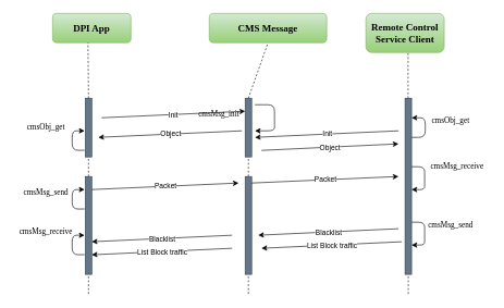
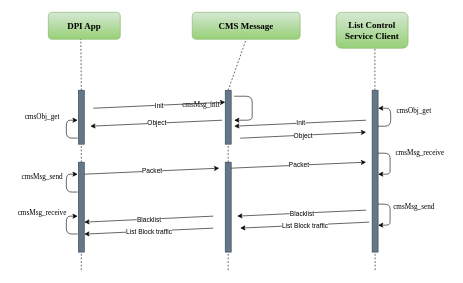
  <mxCell id="0" />
  <mxCell id="1" parent="0" />
  <mxCell id="2" value="DPI App" style="rounded=1;whiteSpace=wrap;html=1;fillColor=#d5e8d4;gradientColor=#97d077;strokeColor=#82b366;fontStyle=1;fontFamily=Comic Sans MS;fontSize=15;" vertex="1" parent="1"><mxGeometry x="80" y="20" width="120" height="45" as="geometry" /></mxCell>
  <mxCell id="3" value="CMS Message" style="rounded=1;whiteSpace=wrap;html=1;fillColor=#d5e8d4;gradientColor=#97d077;strokeColor=#82b366;fontFamily=Comic Sans MS;fontSize=15;fontStyle=1" vertex="1" parent="1"><mxGeometry x="320" y="20" width="180" height="45" as="geometry" /></mxCell>
- <mxCell id="4" value="Remote Control Service Client" style="rounded=1;whiteSpace=wrap;html=1;fillColor=#d5e8d4;gradientColor=#97d077;strokeColor=#82b366;fontSize=15;fontStyle=1;fontFamily=Comic Sans MS;" vertex="1" parent="1"><mxGeometry x="560" y="20" width="120" height="60" as="geometry" /></mxCell>
+ <mxCell id="4" value="List Control Service Client" style="rounded=1;whiteSpace=wrap;html=1;fillColor=#d5e8d4;gradientColor=#97d077;strokeColor=#82b366;fontSize=15;fontStyle=1;fontFamily=Comic Sans MS;" vertex="1" parent="1"><mxGeometry x="560" y="20" width="120" height="60" as="geometry" /></mxCell>
  <mxCell id="5" value="" style="rounded=0;whiteSpace=wrap;html=1;direction=south;fillColor=#647687;fontColor=#ffffff;strokeColor=#314354;" vertex="1" parent="1"><mxGeometry x="130" y="150" width="10" height="90" as="geometry" /></mxCell>
  <mxCell id="6" value="" style="rounded=0;whiteSpace=wrap;html=1;direction=south;fillColor=#647687;fontColor=#ffffff;strokeColor=#314354;" vertex="1" parent="1"><mxGeometry x="620" y="150" width="10" height="270" as="geometry" /></mxCell>
  <mxCell id="7" value="" style="rounded=0;whiteSpace=wrap;html=1;direction=south;fillColor=#647687;fontColor=#ffffff;strokeColor=#314354;" vertex="1" parent="1"><mxGeometry x="375" y="150" width="10" height="90" as="geometry" /></mxCell>
  <mxCell id="8" value="" style="endArrow=classic;html=1;rounded=0;" edge="1" parent="1"><mxGeometry relative="1" as="geometry"><mxPoint x="155" y="180" as="sourcePoint" /><mxPoint x="375" y="170" as="targetPoint" /></mxGeometry></mxCell>
  <mxCell id="9" value="Init" style="edgeLabel;resizable=0;html=1;align=center;verticalAlign=middle;" connectable="0" vertex="1" parent="8"><mxGeometry relative="1" as="geometry" /></mxCell>
  <mxCell id="10" value="cmsMsg_init" style="text;html=1;strokeColor=none;fillColor=none;align=center;verticalAlign=middle;whiteSpace=wrap;rounded=0;sketch=0;fontFamily=Comic Sans MS;" vertex="1" parent="1"><mxGeometry x="305" y="160" width="60" height="30" as="geometry" /></mxCell>
  <mxCell id="11" value="" style="endArrow=classic;html=1;rounded=1;sketch=0;curved=0;" edge="1" parent="1"><mxGeometry width="50" height="50" relative="1" as="geometry"><mxPoint x="390" y="160" as="sourcePoint" /><mxPoint x="390" y="200" as="targetPoint" /><Array as="points"><mxPoint x="420" y="160" /><mxPoint x="420" y="180" /><mxPoint x="420" y="200" /></Array></mxGeometry></mxCell>
  <mxCell id="12" value="" style="endArrow=classic;html=1;rounded=0;" edge="1" parent="1"><mxGeometry relative="1" as="geometry"><mxPoint x="370" y="200" as="sourcePoint" /><mxPoint x="150" y="210" as="targetPoint" /></mxGeometry></mxCell>
  <mxCell id="13" value="Object" style="edgeLabel;resizable=0;html=1;align=center;verticalAlign=middle;" connectable="0" vertex="1" parent="12"><mxGeometry relative="1" as="geometry" /></mxCell>
  <mxCell id="14" value="" style="endArrow=classic;html=1;rounded=1;sketch=0;curved=0;exitX=0.886;exitY=1.104;exitDx=0;exitDy=0;exitPerimeter=0;" edge="1" parent="1" source="5"><mxGeometry width="50" height="50" relative="1" as="geometry"><mxPoint x="120" y="230" as="sourcePoint" /><mxPoint x="129" y="200" as="targetPoint" /><Array as="points"><mxPoint x="110" y="230" /><mxPoint x="110" y="200" /></Array></mxGeometry></mxCell>
  <mxCell id="15" value="cmsObj_get" style="text;html=1;strokeColor=none;fillColor=none;align=center;verticalAlign=middle;whiteSpace=wrap;rounded=0;sketch=0;fontFamily=Comic Sans MS;" vertex="1" parent="1"><mxGeometry x="40" y="180" width="60" height="30" as="geometry" /></mxCell>
  <mxCell id="16" value="" style="rounded=0;whiteSpace=wrap;html=1;direction=south;fillColor=#647687;fontColor=#ffffff;strokeColor=#314354;" vertex="1" parent="1"><mxGeometry x="130" y="270" width="10" height="150" as="geometry" /></mxCell>
  <mxCell id="17" value="" style="rounded=0;whiteSpace=wrap;html=1;direction=south;fillColor=#647687;fontColor=#ffffff;strokeColor=#314354;" vertex="1" parent="1"><mxGeometry x="375" y="270" width="10" height="150" as="geometry" /></mxCell>
  <mxCell id="18" value="" style="endArrow=classic;html=1;rounded=0;" edge="1" parent="1"><mxGeometry relative="1" as="geometry"><mxPoint x="610" y="200" as="sourcePoint" /><mxPoint x="390" y="210" as="targetPoint" /></mxGeometry></mxCell>
  <mxCell id="19" value="Init" style="edgeLabel;resizable=0;html=1;align=center;verticalAlign=middle;" connectable="0" vertex="1" parent="18"><mxGeometry relative="1" as="geometry" /></mxCell>
  <mxCell id="20" value="" style="endArrow=classic;html=1;rounded=0;" edge="1" parent="1"><mxGeometry relative="1" as="geometry"><mxPoint x="385" y="280" as="sourcePoint" /><mxPoint x="610" y="270" as="targetPoint" /></mxGeometry></mxCell>
  <mxCell id="21" value="Packet" style="edgeLabel;resizable=0;html=1;align=center;verticalAlign=middle;" connectable="0" vertex="1" parent="20"><mxGeometry relative="1" as="geometry" /></mxCell>
  <mxCell id="22" value="" style="endArrow=classic;html=1;rounded=1;sketch=0;curved=0;" edge="1" parent="1"><mxGeometry width="50" height="50" relative="1" as="geometry"><mxPoint x="630" y="255" as="sourcePoint" /><mxPoint x="630" y="290" as="targetPoint" /><Array as="points"><mxPoint x="650" y="255" /><mxPoint x="650" y="270" /><mxPoint x="650" y="290" /></Array></mxGeometry></mxCell>
  <mxCell id="23" value="cmsMsg_receive" style="text;html=1;strokeColor=none;fillColor=none;align=center;verticalAlign=middle;whiteSpace=wrap;rounded=0;sketch=0;fontFamily=Comic Sans MS;" vertex="1" parent="1"><mxGeometry x="650" y="240" width="100" height="30" as="geometry" /></mxCell>
  <mxCell id="24" value="" style="endArrow=classic;html=1;rounded=0;" edge="1" parent="1"><mxGeometry relative="1" as="geometry"><mxPoint x="400" y="230" as="sourcePoint" /><mxPoint x="610" y="220" as="targetPoint" /></mxGeometry></mxCell>
  <mxCell id="25" value="Object" style="edgeLabel;resizable=0;html=1;align=center;verticalAlign=middle;" connectable="0" vertex="1" parent="24"><mxGeometry relative="1" as="geometry" /></mxCell>
  <mxCell id="26" value="cmsObj_get" style="text;html=1;strokeColor=none;fillColor=none;align=center;verticalAlign=middle;whiteSpace=wrap;rounded=0;sketch=0;fontFamily=Comic Sans MS;" vertex="1" parent="1"><mxGeometry x="660" y="160" width="60" height="50" as="geometry" /></mxCell>
  <mxCell id="27" value="" style="endArrow=classic;html=1;rounded=1;sketch=0;curved=0;" edge="1" parent="1"><mxGeometry width="50" height="50" relative="1" as="geometry"><mxPoint x="630" y="210" as="sourcePoint" /><mxPoint x="630" y="180" as="targetPoint" /><Array as="points"><mxPoint x="651" y="210" /><mxPoint x="651" y="180" /></Array></mxGeometry></mxCell>
  <mxCell id="28" value="" style="endArrow=classic;html=1;rounded=1;sketch=0;curved=0;exitX=0.886;exitY=1.104;exitDx=0;exitDy=0;exitPerimeter=0;" edge="1" parent="1"><mxGeometry width="50" height="50" relative="1" as="geometry"><mxPoint x="128.96" y="319.74" as="sourcePoint" /><mxPoint x="129" y="290" as="targetPoint" /><Array as="points"><mxPoint x="110" y="320" /><mxPoint x="110" y="290" /></Array></mxGeometry></mxCell>
  <mxCell id="29" value="cmsMsg_send" style="text;html=1;strokeColor=none;fillColor=none;align=center;verticalAlign=middle;whiteSpace=wrap;rounded=0;sketch=0;fontFamily=Comic Sans MS;" vertex="1" parent="1"><mxGeometry x="30" y="280" width="80" height="30" as="geometry" /></mxCell>
  <mxCell id="30" value="" style="endArrow=classic;html=1;rounded=0;" edge="1" parent="1"><mxGeometry relative="1" as="geometry"><mxPoint x="140" y="290" as="sourcePoint" /><mxPoint x="365" y="280" as="targetPoint" /></mxGeometry></mxCell>
  <mxCell id="31" value="Packet" style="edgeLabel;resizable=0;html=1;align=center;verticalAlign=middle;" connectable="0" vertex="1" parent="30"><mxGeometry relative="1" as="geometry" /></mxCell>
  <mxCell id="32" value="cmsMsg_send" style="text;html=1;strokeColor=none;fillColor=none;align=center;verticalAlign=middle;whiteSpace=wrap;rounded=0;sketch=0;fontFamily=Comic Sans MS;" vertex="1" parent="1"><mxGeometry x="650" y="330" width="80" height="30" as="geometry" /></mxCell>
  <mxCell id="33" value="" style="endArrow=classic;html=1;rounded=1;sketch=0;curved=0;" edge="1" parent="1"><mxGeometry width="50" height="50" relative="1" as="geometry"><mxPoint x="630" y="340" as="sourcePoint" /><mxPoint x="630" y="375" as="targetPoint" /><Array as="points"><mxPoint x="650" y="340" /><mxPoint x="650" y="355" /><mxPoint x="650" y="375" /></Array></mxGeometry></mxCell>
  <mxCell id="34" value="" style="endArrow=classic;html=1;rounded=0;" edge="1" parent="1"><mxGeometry relative="1" as="geometry"><mxPoint x="610" y="350" as="sourcePoint" /><mxPoint x="395" y="360" as="targetPoint" /></mxGeometry></mxCell>
  <mxCell id="35" value="Blacklist" style="edgeLabel;resizable=0;html=1;align=center;verticalAlign=middle;" connectable="0" vertex="1" parent="34"><mxGeometry relative="1" as="geometry" /></mxCell>
  <mxCell id="36" value="" style="endArrow=classic;html=1;rounded=0;" edge="1" parent="1"><mxGeometry relative="1" as="geometry"><mxPoint x="355" y="360" as="sourcePoint" /><mxPoint x="140" y="370" as="targetPoint" /></mxGeometry></mxCell>
  <mxCell id="37" value="Blacklist" style="edgeLabel;resizable=0;html=1;align=center;verticalAlign=middle;" connectable="0" vertex="1" parent="36"><mxGeometry relative="1" as="geometry" /></mxCell>
  <mxCell id="38" value="cmsMsg_receive" style="text;html=1;strokeColor=none;fillColor=none;align=center;verticalAlign=middle;whiteSpace=wrap;rounded=0;sketch=0;fontFamily=Comic Sans MS;" vertex="1" parent="1"><mxGeometry x="20" y="340" width="100" height="30" as="geometry" /></mxCell>
  <mxCell id="39" value="" style="endArrow=classic;html=1;rounded=1;sketch=0;curved=0;exitX=0.886;exitY=1.104;exitDx=0;exitDy=0;exitPerimeter=0;" edge="1" parent="1"><mxGeometry width="50" height="50" relative="1" as="geometry"><mxPoint x="128.96" y="389.74" as="sourcePoint" /><mxPoint x="129" y="360" as="targetPoint" /><Array as="points"><mxPoint x="110" y="390" /><mxPoint x="110" y="360" /></Array></mxGeometry></mxCell>
  <mxCell id="40" value="" style="endArrow=none;dashed=1;html=1;rounded=1;sketch=0;curved=0;entryX=0.452;entryY=0.999;entryDx=0;entryDy=0;exitX=0;exitY=0.5;exitDx=0;exitDy=0;entryPerimeter=0;" edge="1" parent="1" source="5" target="2"><mxGeometry width="50" height="50" relative="1" as="geometry"><mxPoint x="110" y="120" as="sourcePoint" /><mxPoint x="160" y="70" as="targetPoint" /></mxGeometry></mxCell>
  <mxCell id="41" value="" style="endArrow=none;dashed=1;html=1;rounded=1;sketch=0;curved=0;entryX=1;entryY=0.5;entryDx=0;entryDy=0;exitX=0;exitY=0.5;exitDx=0;exitDy=0;" edge="1" parent="1" source="16" target="5"><mxGeometry width="50" height="50" relative="1" as="geometry"><mxPoint x="150" y="300" as="sourcePoint" /><mxPoint x="200" y="250" as="targetPoint" /></mxGeometry></mxCell>
  <mxCell id="42" value="" style="endArrow=none;dashed=1;html=1;rounded=1;sketch=0;curved=0;entryX=1;entryY=0.5;entryDx=0;entryDy=0;" edge="1" parent="1" target="16"><mxGeometry width="50" height="50" relative="1" as="geometry"><mxPoint x="135" y="450" as="sourcePoint" /><mxPoint x="170" y="400" as="targetPoint" /></mxGeometry></mxCell>
  <mxCell id="43" value="" style="endArrow=none;dashed=1;html=1;rounded=1;sketch=0;curved=0;entryX=0.5;entryY=1;entryDx=0;entryDy=0;exitX=0;exitY=0.5;exitDx=0;exitDy=0;" edge="1" parent="1" source="7" target="3"><mxGeometry width="50" height="50" relative="1" as="geometry"><mxPoint x="380" y="130" as="sourcePoint" /><mxPoint x="430" y="80" as="targetPoint" /></mxGeometry></mxCell>
  <mxCell id="44" value="" style="endArrow=none;dashed=1;html=1;rounded=1;sketch=0;curved=0;" edge="1" parent="1"><mxGeometry width="50" height="50" relative="1" as="geometry"><mxPoint x="380" y="450" as="sourcePoint" /><mxPoint x="380" y="420" as="targetPoint" /></mxGeometry></mxCell>
  <mxCell id="45" value="" style="endArrow=none;dashed=1;html=1;rounded=1;sketch=0;curved=0;entryX=1;entryY=0.5;entryDx=0;entryDy=0;exitX=0;exitY=0.5;exitDx=0;exitDy=0;" edge="1" parent="1" source="17" target="7"><mxGeometry width="50" height="50" relative="1" as="geometry"><mxPoint x="340" y="290" as="sourcePoint" /><mxPoint x="390" y="240" as="targetPoint" /></mxGeometry></mxCell>
  <mxCell id="46" value="" style="endArrow=none;dashed=1;html=1;rounded=1;sketch=0;curved=0;entryX=0.5;entryY=1;entryDx=0;entryDy=0;exitX=0;exitY=0.5;exitDx=0;exitDy=0;" edge="1" parent="1"><mxGeometry width="50" height="50" relative="1" as="geometry"><mxPoint x="624.66" y="150" as="sourcePoint" /><mxPoint x="624.66" y="80" as="targetPoint" /></mxGeometry></mxCell>
  <mxCell id="47" value="" style="endArrow=none;dashed=1;html=1;rounded=1;sketch=0;curved=0;" edge="1" parent="1"><mxGeometry width="50" height="50" relative="1" as="geometry"><mxPoint x="625" y="450" as="sourcePoint" /><mxPoint x="625" y="420" as="targetPoint" /></mxGeometry></mxCell>
  <mxCell id="48" value="" style="endArrow=classic;html=1;rounded=0;" edge="1" parent="1"><mxGeometry relative="1" as="geometry"><mxPoint x="615" y="370" as="sourcePoint" /><mxPoint x="400" y="380" as="targetPoint" /></mxGeometry></mxCell>
  <mxCell id="49" value="List Block traffic" style="edgeLabel;resizable=0;html=1;align=center;verticalAlign=middle;" connectable="0" vertex="1" parent="48"><mxGeometry relative="1" as="geometry" /></mxCell>
  <mxCell id="50" value="" style="endArrow=classic;html=1;rounded=0;" edge="1" parent="1"><mxGeometry relative="1" as="geometry"><mxPoint x="355" y="380" as="sourcePoint" /><mxPoint x="140" y="390" as="targetPoint" /></mxGeometry></mxCell>
  <mxCell id="51" value="List Block traffic" style="edgeLabel;resizable=0;html=1;align=center;verticalAlign=middle;" connectable="0" vertex="1" parent="50"><mxGeometry relative="1" as="geometry" /></mxCell>
